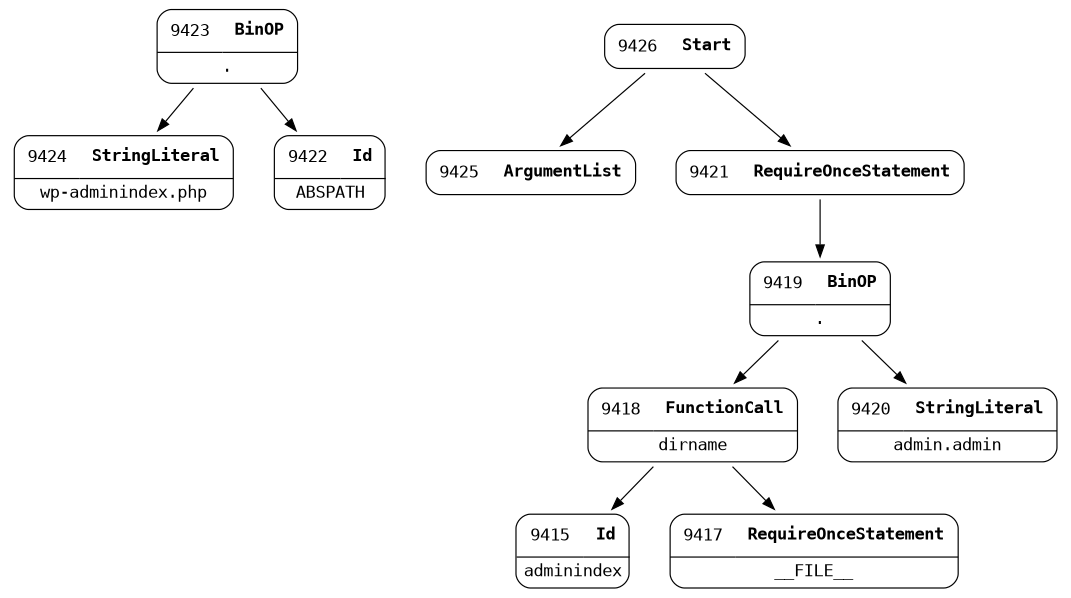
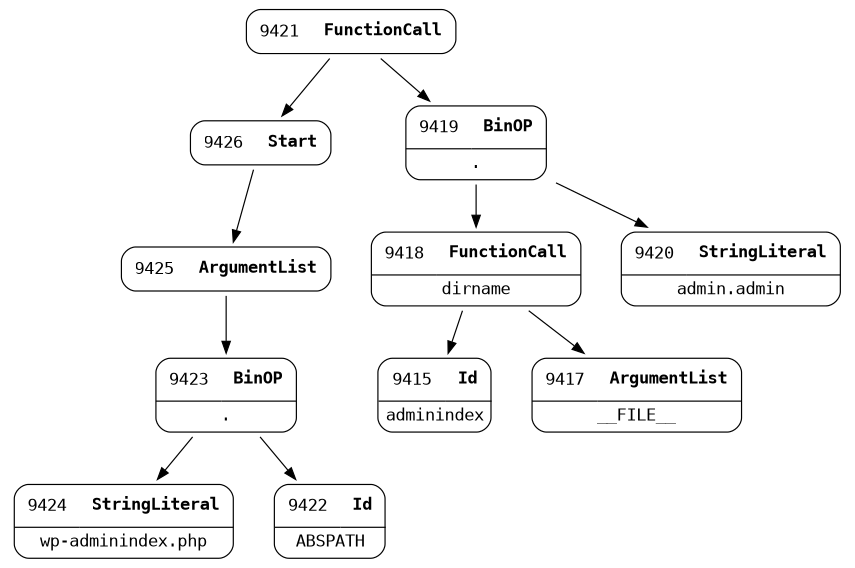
  digraph {
    fontname="DejaVu Sans Mono"
    node [fontname="DejaVu Sans Mono" shape=none]
    edge [fontname="DejaVu Sans Mono" weight=2]
    n1 [label=<<TABLE border='1' cellspacing='0' cellpadding='10' style='rounded' ><TR><TD border='0'>9424</TD><TD border='0'><B>StringLiteral</B></TD></TR><HR/><TR><TD border='0' cellpadding='5' colspan='2'>wp-adminindex.php</TD></TR></TABLE>>]
    n2 [label=<<TABLE border='1' cellspacing='0' cellpadding='10' style='rounded' ><TR><TD border='0'>9425</TD><TD border='0'><B>ArgumentList</B></TD></TR></TABLE>>]
    n3 [label=<<TABLE border='1' cellspacing='0' cellpadding='10' style='rounded' ><TR><TD border='0'>9423</TD><TD border='0'><B>BinOP</B></TD></TR><HR/><TR><TD border='0' cellpadding='5' colspan='2'>.</TD></TR></TABLE>>]
    n4 [label=<<TABLE border='1' cellspacing='0' cellpadding='10' style='rounded' ><TR><TD border='0'>9422</TD><TD border='0'><B>Id</B></TD></TR><HR/><TR><TD border='0' cellpadding='5' colspan='2'>ABSPATH</TD></TR></TABLE>>]
    n5 [label=<<TABLE border='1' cellspacing='0' cellpadding='10' style='rounded' ><TR><TD border='0'>9426</TD><TD border='0'><B>Start</B></TD></TR></TABLE>>]
-   n6 [label=<<TABLE border='1' cellspacing='0' cellpadding='10' style='rounded' ><TR><TD border='0'>9421</TD><TD border='0'><B>RequireOnceStatement</B></TD></TR></TABLE>>]
+   n6 [label=<<TABLE border='1' cellspacing='0' cellpadding='10' style='rounded' ><TR><TD border='0'>9421</TD><TD border='0'><B>FunctionCall</B></TD></TR></TABLE>>]
    n7 [label=<<TABLE border='1' cellspacing='0' cellpadding='10' style='rounded' ><TR><TD border='0'>9419</TD><TD border='0'><B>BinOP</B></TD></TR><HR/><TR><TD border='0' cellpadding='5' colspan='2'>.</TD></TR></TABLE>>]
    n8 [label=<<TABLE border='1' cellspacing='0' cellpadding='10' style='rounded' ><TR><TD border='0'>9418</TD><TD border='0'><B>FunctionCall</B></TD></TR><HR/><TR><TD border='0' cellpadding='5' colspan='2'>dirname</TD></TR></TABLE>>]
    n9 [label=<<TABLE border='1' cellspacing='0' cellpadding='10' style='rounded' ><TR><TD border='0'>9420</TD><TD border='0'><B>StringLiteral</B></TD></TR><HR/><TR><TD border='0' cellpadding='5' colspan='2'>admin.admin</TD></TR></TABLE>>]
    n10 [label=<<TABLE border='1' cellspacing='0' cellpadding='10' style='rounded' ><TR><TD border='0'>9415</TD><TD border='0'><B>Id</B></TD></TR><HR/><TR><TD border='0' cellpadding='5' colspan='2'>adminindex</TD></TR></TABLE>>]
-   n11 [label=<<TABLE border='1' cellspacing='0' cellpadding='10' style='rounded' ><TR><TD border='0'>9417</TD><TD border='0'><B>RequireOnceStatement</B></TD></TR><HR/><TR><TD border='0' cellpadding='5' colspan='2'>__FILE__</TD></TR></TABLE>>]
+   n11 [label=<<TABLE border='1' cellspacing='0' cellpadding='10' style='rounded' ><TR><TD border='0'>9417</TD><TD border='0'><B>ArgumentList</B></TD></TR><HR/><TR><TD border='0' cellpadding='5' colspan='2'>__FILE__</TD></TR></TABLE>>]
+   n2 -> n3
    n3 -> n1
    n3 -> n4
    n5 -> n2
-   n5 -> n6
+   n6 -> n5
    n6 -> n7
    n7 -> n8
    n7 -> n9
    n8 -> n10
    n8 -> n11
  }
